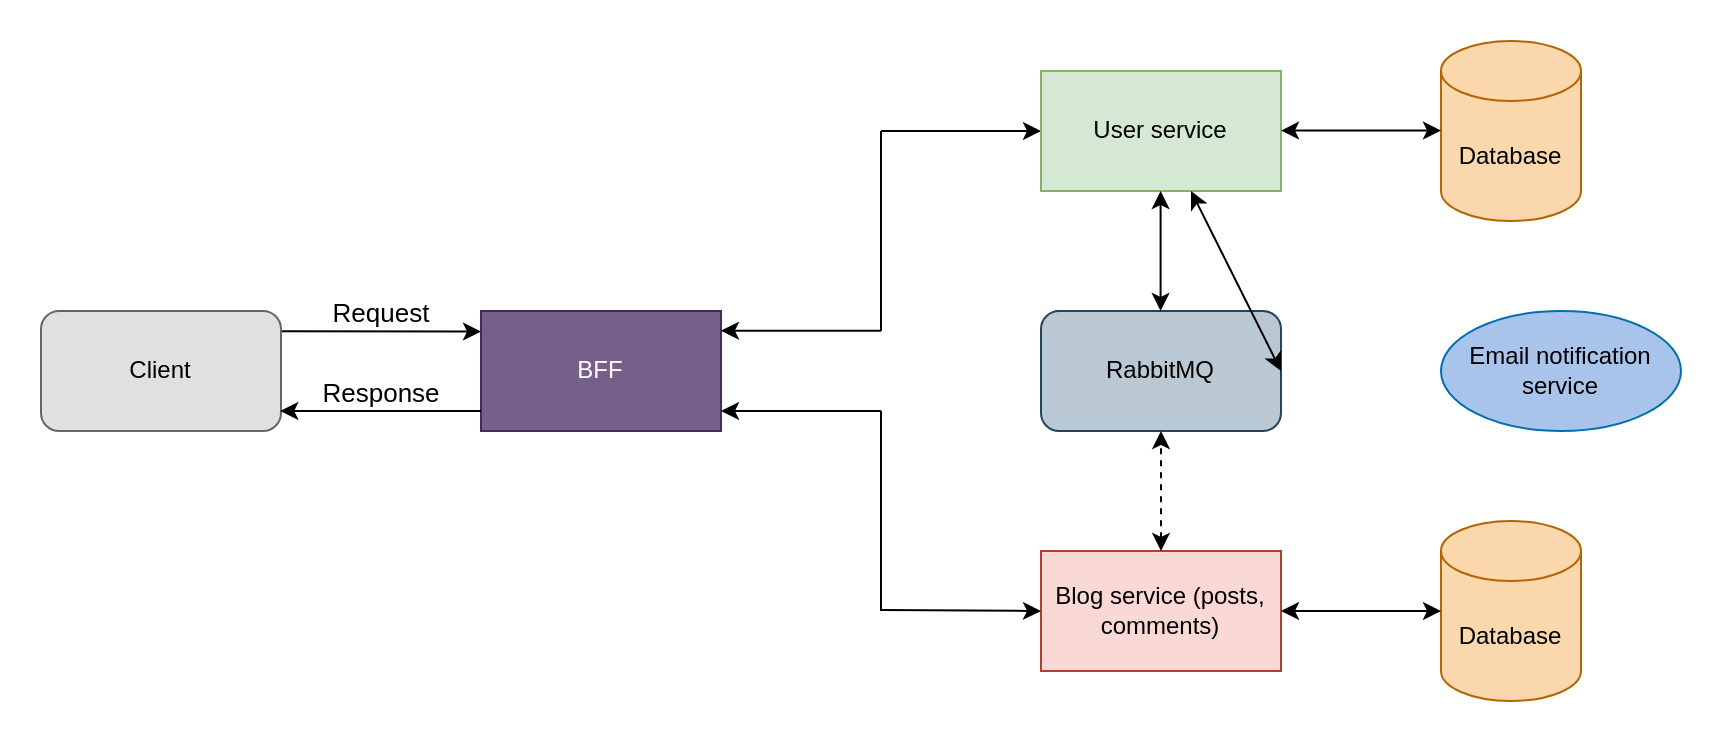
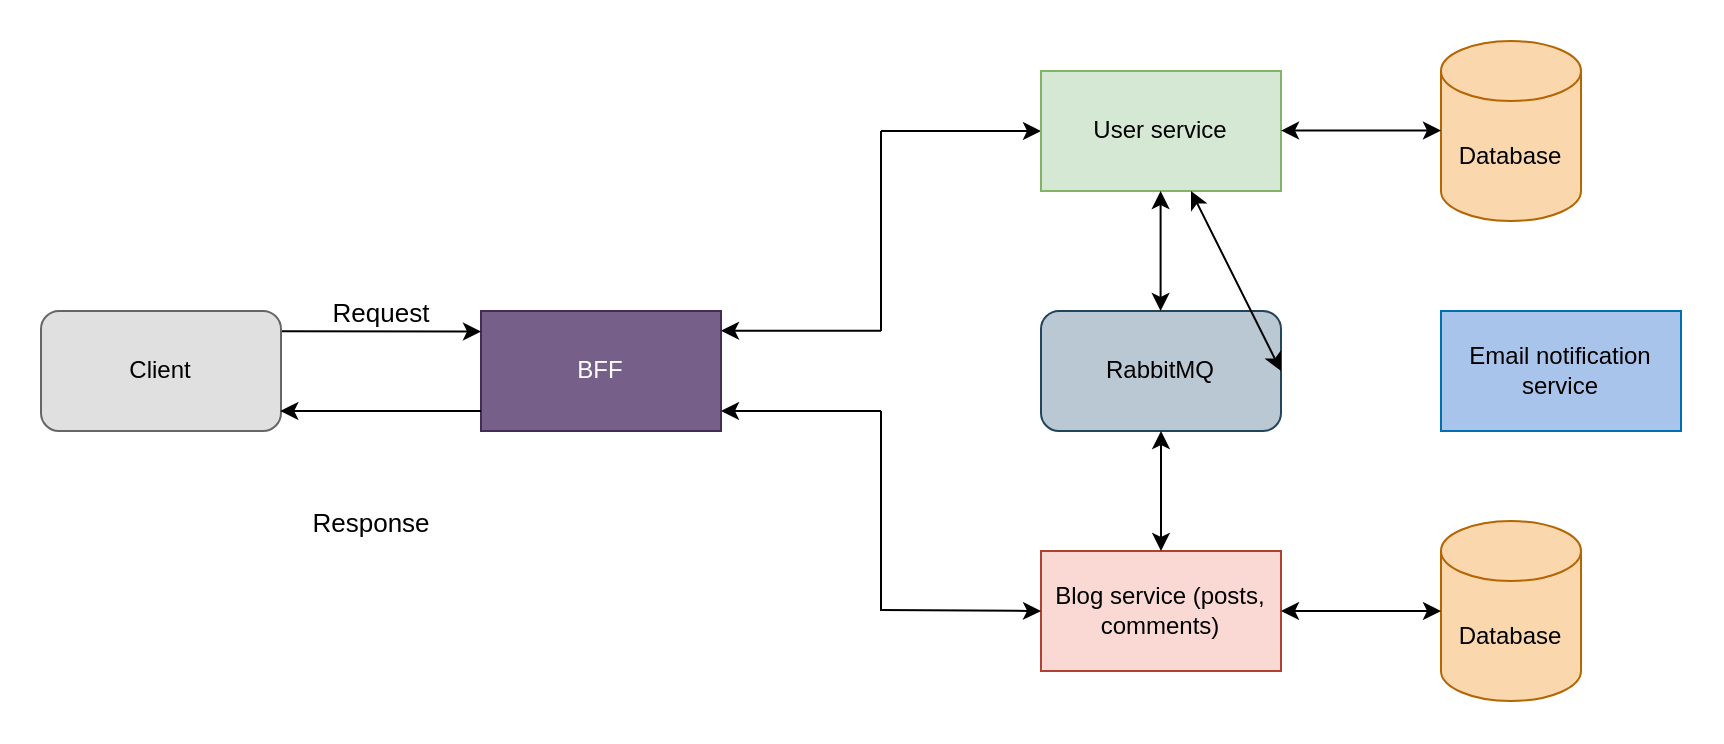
  <mxCell id="0" />
  <mxCell id="1" parent="0" />
  <mxCell id="2" value="BFF" style="rounded=0;whiteSpace=wrap;html=1;fillColor=#76608a;fontColor=#ffffff;strokeColor=#432D57;sketch=0;" parent="1" vertex="1"><mxGeometry x="240" y="155" width="120" height="60" as="geometry" /></mxCell>
  <mxCell id="3" value="Blog service (posts, comments)" style="rounded=0;whiteSpace=wrap;html=1;fillColor=#fad9d5;strokeColor=#ae4132;fillStyle=auto;strokeWidth=1;perimeterSpacing=0;glass=0;sketch=0;" parent="1" vertex="1"><mxGeometry x="520" y="275" width="120" height="60" as="geometry" /></mxCell>
  <mxCell id="4" value="" style="endArrow=classic;html=1;rounded=0;entryX=0;entryY=0.5;entryDx=0;entryDy=0;" parent="1" target="5" edge="1"><mxGeometry width="50" height="50" relative="1" as="geometry"><mxPoint x="440" y="65" as="sourcePoint" /><mxPoint x="500" y="85" as="targetPoint" /></mxGeometry></mxCell>
  <mxCell id="5" value="User service" style="rounded=0;whiteSpace=wrap;html=1;fillColor=#d5e8d4;gradientColor=none;strokeColor=#82b366;" parent="1" vertex="1"><mxGeometry x="520" y="35" width="120" height="60" as="geometry" /></mxCell>
  <mxCell id="6" value="" style="endArrow=classic;html=1;rounded=0;entryX=0;entryY=0.5;entryDx=0;entryDy=0;" parent="1" target="3" edge="1"><mxGeometry width="50" height="50" relative="1" as="geometry"><mxPoint x="440" y="304.5" as="sourcePoint" /><mxPoint x="500" y="304.64" as="targetPoint" /></mxGeometry></mxCell>
- <mxCell id="7" value="Email notification service" style="ellipse;whiteSpace=wrap;html=1;fillColor=#A9C4EB;strokeColor=#006EAF;fontColor=#000000;" parent="1" vertex="1"><mxGeometry x="720" y="155" width="120" height="60" as="geometry" /></mxCell>
+ <mxCell id="7" value="Email notification service" style="rounded=0;whiteSpace=wrap;html=1;fillColor=#A9C4EB;strokeColor=#006EAF;fontColor=#000000;" parent="1" vertex="1"><mxGeometry x="720" y="155" width="120" height="60" as="geometry" /></mxCell>
  <mxCell id="8" value="" style="endArrow=none;html=1;rounded=0;" parent="1" edge="1"><mxGeometry width="50" height="50" relative="1" as="geometry"><mxPoint x="440" y="165" as="sourcePoint" /><mxPoint x="440" y="65" as="targetPoint" /></mxGeometry></mxCell>
  <mxCell id="9" value="" style="endArrow=none;html=1;rounded=0;" parent="1" edge="1"><mxGeometry width="50" height="50" relative="1" as="geometry"><mxPoint x="440" y="305" as="sourcePoint" /><mxPoint x="440" y="205" as="targetPoint" /></mxGeometry></mxCell>
  <mxCell id="10" value="Database" style="shape=cylinder3;whiteSpace=wrap;boundedLbl=1;backgroundOutline=1;size=15;fillColor=#fad7ac;strokeColor=#b46504;sketch=0;shadow=0;fillStyle=solid;html=1;labelBackgroundColor=none;labelBorderColor=none;" parent="1" vertex="1"><mxGeometry x="720" y="260" width="70" height="90" as="geometry" /></mxCell>
  <mxCell id="11" value="Database" style="shape=cylinder3;whiteSpace=wrap;html=1;boundedLbl=1;backgroundOutline=1;size=15;fillColor=#fad7ac;strokeColor=#b46504;" parent="1" vertex="1"><mxGeometry x="720" y="20" width="70" height="90" as="geometry" /></mxCell>
  <mxCell id="12" value="" style="endArrow=classic;startArrow=classic;html=1;entryX=0;entryY=0.5;entryDx=0;entryDy=0;entryPerimeter=0;exitX=1;exitY=0.5;exitDx=0;exitDy=0;rounded=0;strokeColor=default;" parent="1" source="3" target="10" edge="1"><mxGeometry width="50" height="50" relative="1" as="geometry"><mxPoint x="550" y="295" as="sourcePoint" /><mxPoint x="600" y="245" as="targetPoint" /></mxGeometry></mxCell>
  <mxCell id="13" value="" style="endArrow=classic;startArrow=classic;html=1;rounded=0;entryX=0;entryY=0.5;entryDx=0;entryDy=0;entryPerimeter=0;exitX=1;exitY=0.5;exitDx=0;exitDy=0;" parent="1" edge="1"><mxGeometry width="50" height="50" relative="1" as="geometry"><mxPoint x="640" y="64.76" as="sourcePoint" /><mxPoint x="720" y="64.76" as="targetPoint" /></mxGeometry></mxCell>
  <mxCell id="14" value="" style="endArrow=classic;html=1;rounded=0;fontColor=#000000;entryX=1;entryY=0.833;entryDx=0;entryDy=0;entryPerimeter=0;" parent="1" target="2" edge="1"><mxGeometry width="50" height="50" relative="1" as="geometry"><mxPoint x="440" y="205" as="sourcePoint" /><mxPoint x="520" y="175" as="targetPoint" /></mxGeometry></mxCell>
  <mxCell id="15" value="" style="endArrow=classic;html=1;rounded=0;fontColor=#000000;entryX=1;entryY=0.833;entryDx=0;entryDy=0;entryPerimeter=0;" parent="1" edge="1"><mxGeometry width="50" height="50" relative="1" as="geometry"><mxPoint x="440" y="164.85" as="sourcePoint" /><mxPoint x="360" y="164.83" as="targetPoint" /></mxGeometry></mxCell>
  <mxCell id="16" value="" style="endArrow=classic;html=1;rounded=0;entryX=0;entryY=0.171;entryDx=0;entryDy=0;exitX=1.002;exitY=0.169;exitDx=0;exitDy=0;exitPerimeter=0;entryPerimeter=0;" parent="1" source="19" target="2" edge="1"><mxGeometry width="50" height="50" relative="1" as="geometry"><mxPoint x="150" y="185" as="sourcePoint" /><mxPoint x="560" y="205" as="targetPoint" /></mxGeometry></mxCell>
  <mxCell id="17" value="&lt;h6&gt;&lt;span style=&quot;font-weight: normal;&quot;&gt;&lt;font style=&quot;font-size: 13px;&quot;&gt;Request&lt;/font&gt;&lt;/span&gt;&lt;/h6&gt;" style="text;strokeColor=none;fillColor=none;html=1;fontSize=24;fontStyle=1;verticalAlign=middle;align=center;" parent="1" vertex="1"><mxGeometry x="140" y="135" width="100" height="40" as="geometry" /></mxCell>
  <mxCell id="18" value="RabbitMQ" style="rounded=1;whiteSpace=wrap;html=1;fillColor=#bac8d3;strokeColor=#23445d;" parent="1" vertex="1"><mxGeometry x="520" y="155" width="120" height="60" as="geometry" /></mxCell>
  <mxCell id="19" value="Client" style="rounded=1;whiteSpace=wrap;html=1;fillColor=#E0E0E0;gradientColor=none;strokeColor=#666666;" parent="1" vertex="1"><mxGeometry x="20" y="155" width="120" height="60" as="geometry" /></mxCell>
  <mxCell id="20" value="" style="endArrow=classic;html=1;rounded=0;entryX=0.997;entryY=0.833;entryDx=0;entryDy=0;exitX=0;exitY=0.833;exitDx=0;exitDy=0;exitPerimeter=0;entryPerimeter=0;" parent="1" source="2" target="19" edge="1"><mxGeometry width="50" height="50" relative="1" as="geometry"><mxPoint x="160.24" y="175.14" as="sourcePoint" /><mxPoint x="250" y="175.26" as="targetPoint" /></mxGeometry></mxCell>
- <mxCell id="21" value="&lt;h6&gt;&lt;span style=&quot;font-weight: normal;&quot;&gt;&lt;font style=&quot;font-size: 13px;&quot;&gt;Response&lt;/font&gt;&lt;/span&gt;&lt;/h6&gt;" style="text;strokeColor=none;fillColor=none;html=1;fontSize=24;fontStyle=1;verticalAlign=middle;align=center;" parent="1" vertex="1"><mxGeometry x="140" y="175" width="100" height="40" as="geometry" /></mxCell>
- <mxCell id="22" value="" style="endArrow=classic;startArrow=classic;html=1;rounded=0;strokeColor=default;fontSize=13;entryX=0.5;entryY=1;entryDx=0;entryDy=0;exitX=0.5;exitY=0;exitDx=0;exitDy=0;dashed=1;" parent="1" source="3" target="18" edge="1"><mxGeometry width="50" height="50" relative="1" as="geometry"><mxPoint x="506" y="300" as="sourcePoint" /><mxPoint x="556" y="250" as="targetPoint" /></mxGeometry></mxCell>
+ <mxCell id="21" value="&lt;h6&gt;&lt;span style=&quot;font-weight: normal;&quot;&gt;&lt;font style=&quot;font-size: 13px;&quot;&gt;Response&lt;/font&gt;&lt;/span&gt;&lt;/h6&gt;" style="text;strokeColor=none;fillColor=none;html=1;fontSize=24;fontStyle=1;verticalAlign=middle;align=center;" parent="1" vertex="1"><mxGeometry x="135" y="240" width="100" height="40" as="geometry" /></mxCell>
+ <mxCell id="22" value="" style="endArrow=classic;startArrow=classic;html=1;rounded=0;strokeColor=default;fontSize=13;entryX=0.5;entryY=1;entryDx=0;entryDy=0;exitX=0.5;exitY=0;exitDx=0;exitDy=0;" parent="1" source="3" target="18" edge="1"><mxGeometry width="50" height="50" relative="1" as="geometry"><mxPoint x="506" y="300" as="sourcePoint" /><mxPoint x="556" y="250" as="targetPoint" /></mxGeometry></mxCell>
  <mxCell id="23" value="" style="endArrow=classic;startArrow=classic;html=1;rounded=0;strokeColor=default;fontSize=13;entryX=0.5;entryY=1;entryDx=0;entryDy=0;exitX=0.5;exitY=0;exitDx=0;exitDy=0;" parent="1" edge="1"><mxGeometry width="50" height="50" relative="1" as="geometry"><mxPoint x="579.8" y="155" as="sourcePoint" /><mxPoint x="579.8" y="95" as="targetPoint" /></mxGeometry></mxCell>
  <mxCell id="24" value="" style="endArrow=classic;startArrow=classic;html=1;rounded=0;strokeColor=default;fontSize=13;exitX=1;exitY=0.5;exitDx=0;exitDy=0;" parent="1" source="18" target="5" edge="1"><mxGeometry width="50" height="50" relative="1" as="geometry"><mxPoint x="536" y="210" as="sourcePoint" /><mxPoint x="716" y="190" as="targetPoint" /></mxGeometry></mxCell>
